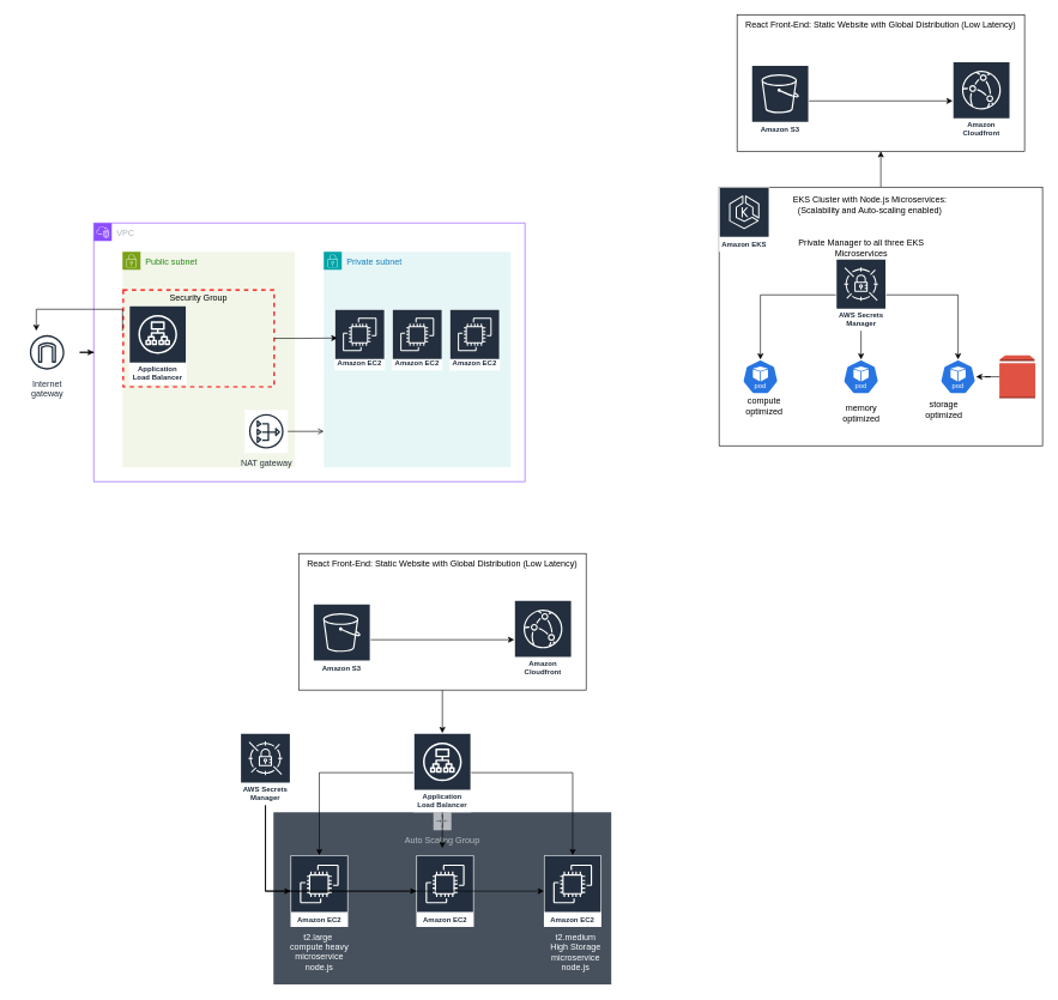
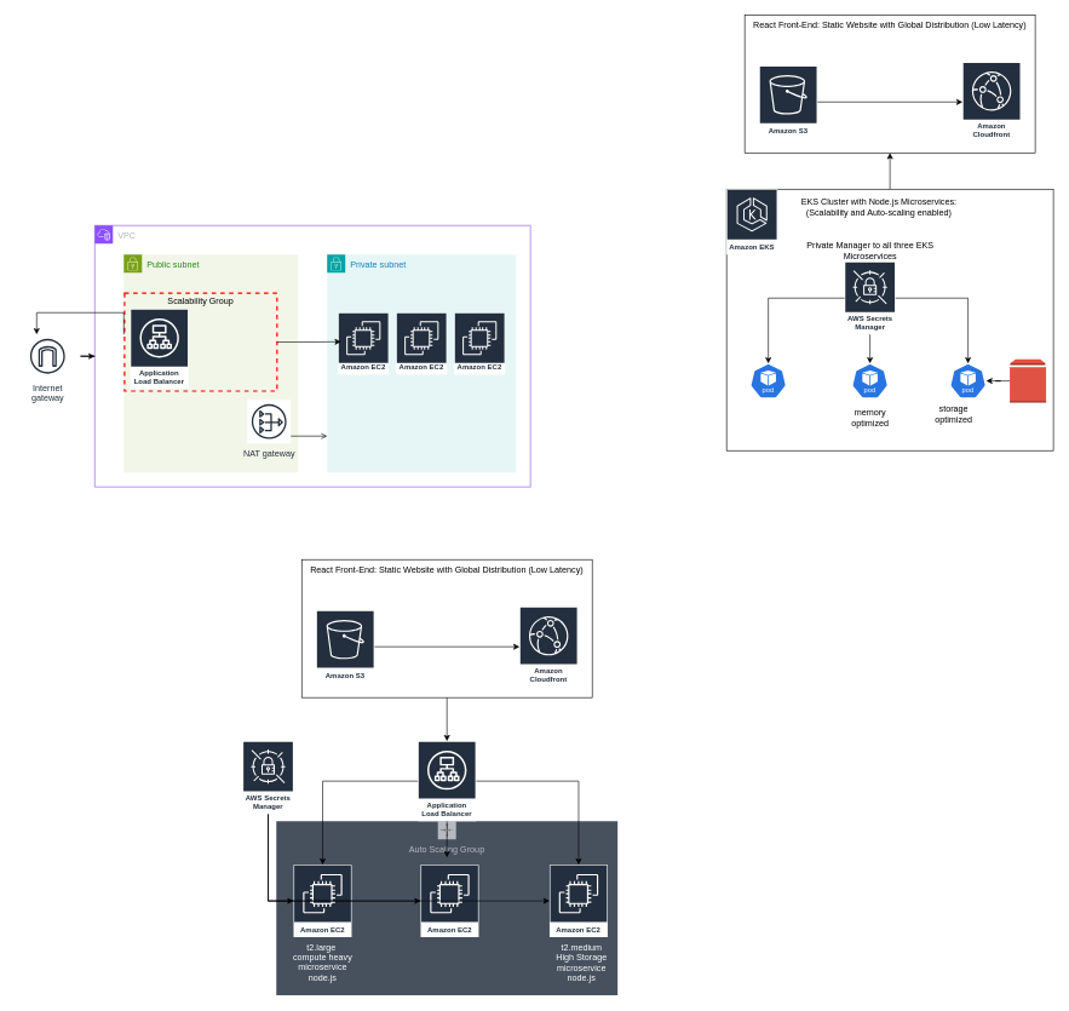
  <mxCell id="0" />
  <mxCell id="1" parent="0" />
  <mxCell id="2" value="Auto Scaling Group" style="sketch=0;outlineConnect=0;gradientColor=none;html=1;whiteSpace=wrap;fontSize=12;fontStyle=0;shape=mxgraph.aws4.groupCenter;grIcon=mxgraph.aws4.group_auto_scaling_group;grStroke=0;strokeColor=#B6BABF;fillColor=#47515E;verticalAlign=top;align=center;fontColor=#B6BABF;dashed=0;spacingTop=25;" vertex="1" parent="1"><mxGeometry x="380" y="1130" width="470" height="240" as="geometry" /></mxCell>
  <mxCell id="3" value="" style="rounded=0;whiteSpace=wrap;html=1;" vertex="1" parent="1"><mxGeometry x="1025" y="20" width="400" height="190" as="geometry" /></mxCell>
  <mxCell id="4" style="edgeStyle=orthogonalEdgeStyle;rounded=0;orthogonalLoop=1;jettySize=auto;html=1;entryX=0.5;entryY=1;entryDx=0;entryDy=0;" edge="1" parent="1" source="5" target="3"><mxGeometry relative="1" as="geometry" /></mxCell>
  <mxCell id="5" value="" style="rounded=0;whiteSpace=wrap;html=1;" vertex="1" parent="1"><mxGeometry x="1000" y="260" width="450" height="360" as="geometry" /></mxCell>
  <mxCell id="6" value="VPC" style="points=[[0,0],[0.25,0],[0.5,0],[0.75,0],[1,0],[1,0.25],[1,0.5],[1,0.75],[1,1],[0.75,1],[0.5,1],[0.25,1],[0,1],[0,0.75],[0,0.5],[0,0.25]];outlineConnect=0;gradientColor=none;html=1;whiteSpace=wrap;fontSize=12;fontStyle=0;container=1;pointerEvents=0;collapsible=0;recursiveResize=0;shape=mxgraph.aws4.group;grIcon=mxgraph.aws4.group_vpc2;strokeColor=#8C4FFF;fillColor=none;verticalAlign=top;align=left;spacingLeft=30;fontColor=#AAB7B8;dashed=0;" parent="1" vertex="1"><mxGeometry x="130" y="310" width="600" height="360" as="geometry" /></mxCell>
  <mxCell id="7" value="Public subnet" style="points=[[0,0],[0.25,0],[0.5,0],[0.75,0],[1,0],[1,0.25],[1,0.5],[1,0.75],[1,1],[0.75,1],[0.5,1],[0.25,1],[0,1],[0,0.75],[0,0.5],[0,0.25]];outlineConnect=0;gradientColor=none;html=1;whiteSpace=wrap;fontSize=12;fontStyle=0;container=1;pointerEvents=0;collapsible=0;recursiveResize=0;shape=mxgraph.aws4.group;grIcon=mxgraph.aws4.group_security_group;grStroke=0;strokeColor=#7AA116;fillColor=#F2F6E8;verticalAlign=top;align=left;spacingLeft=30;fontColor=#248814;dashed=0;" parent="6" vertex="1"><mxGeometry x="40" y="40" width="240" height="300" as="geometry" /></mxCell>
  <mxCell id="8" value="Application Load Balancer" style="sketch=0;outlineConnect=0;fontColor=#232F3E;gradientColor=none;strokeColor=#ffffff;fillColor=#232F3E;dashed=0;verticalLabelPosition=middle;verticalAlign=bottom;align=center;html=1;whiteSpace=wrap;fontSize=10;fontStyle=1;spacing=3;shape=mxgraph.aws4.productIcon;prIcon=mxgraph.aws4.application_load_balancer;" vertex="1" parent="7"><mxGeometry x="9" y="75" width="80" height="110" as="geometry" /></mxCell>
- <mxCell id="9" value="NAT gateway" style="sketch=0;outlineConnect=0;fontColor=#232F3E;gradientColor=none;strokeColor=#232F3E;fillColor=#ffffff;dashed=0;verticalLabelPosition=bottom;verticalAlign=top;align=center;html=1;fontSize=12;fontStyle=0;aspect=fixed;shape=mxgraph.aws4.resourceIcon;resIcon=mxgraph.aws4.nat_gateway;" vertex="1" parent="7"><mxGeometry x="170" y="220" width="60" height="60" as="geometry" /></mxCell>
- <mxCell id="10" value="Security Group" style="fontStyle=0;verticalAlign=top;align=center;spacingTop=-2;fillColor=none;rounded=0;whiteSpace=wrap;html=1;strokeColor=#FF0000;strokeWidth=2;dashed=1;container=1;collapsible=0;expand=0;recursiveResize=0;" vertex="1" parent="7"><mxGeometry x="1" y="53" width="210" height="135" as="geometry" /></mxCell>
+ <mxCell id="9" value="NAT gateway" style="sketch=0;outlineConnect=0;fontColor=#232F3E;gradientColor=none;strokeColor=#232F3E;fillColor=#ffffff;dashed=0;verticalLabelPosition=bottom;verticalAlign=top;align=center;html=1;fontSize=12;fontStyle=0;aspect=fixed;shape=mxgraph.aws4.resourceIcon;resIcon=mxgraph.aws4.nat_gateway;" vertex="1" parent="7"><mxGeometry x="170" y="200" width="60" height="60" as="geometry" /></mxCell>
+ <mxCell id="10" value="Scalability Group" style="fontStyle=0;verticalAlign=top;align=center;spacingTop=-2;fillColor=none;rounded=0;whiteSpace=wrap;html=1;strokeColor=#FF0000;strokeWidth=2;dashed=1;container=1;collapsible=0;expand=0;recursiveResize=0;" vertex="1" parent="7"><mxGeometry x="1" y="53" width="210" height="135" as="geometry" /></mxCell>
  <mxCell id="11" value="Private subnet" style="points=[[0,0],[0.25,0],[0.5,0],[0.75,0],[1,0],[1,0.25],[1,0.5],[1,0.75],[1,1],[0.75,1],[0.5,1],[0.25,1],[0,1],[0,0.75],[0,0.5],[0,0.25]];outlineConnect=0;gradientColor=none;html=1;whiteSpace=wrap;fontSize=12;fontStyle=0;container=1;pointerEvents=0;collapsible=0;recursiveResize=0;shape=mxgraph.aws4.group;grIcon=mxgraph.aws4.group_security_group;grStroke=0;strokeColor=#00A4A6;fillColor=#E6F6F7;verticalAlign=top;align=left;spacingLeft=30;fontColor=#147EBA;dashed=0;" parent="6" vertex="1"><mxGeometry x="320" y="40" width="260" height="300" as="geometry" /></mxCell>
  <mxCell id="12" value="Amazon EC2" style="sketch=0;outlineConnect=0;fontColor=#232F3E;gradientColor=none;strokeColor=#ffffff;fillColor=#232F3E;dashed=0;verticalLabelPosition=middle;verticalAlign=bottom;align=center;html=1;whiteSpace=wrap;fontSize=10;fontStyle=1;spacing=3;shape=mxgraph.aws4.productIcon;prIcon=mxgraph.aws4.ec2;" vertex="1" parent="11"><mxGeometry x="15" y="80" width="70" height="85" as="geometry" /></mxCell>
  <mxCell id="13" value="Amazon EC2" style="sketch=0;outlineConnect=0;fontColor=#232F3E;gradientColor=none;strokeColor=#ffffff;fillColor=#232F3E;dashed=0;verticalLabelPosition=middle;verticalAlign=bottom;align=center;html=1;whiteSpace=wrap;fontSize=10;fontStyle=1;spacing=3;shape=mxgraph.aws4.productIcon;prIcon=mxgraph.aws4.ec2;" vertex="1" parent="11"><mxGeometry x="95" y="80" width="70" height="85" as="geometry" /></mxCell>
  <mxCell id="14" value="Amazon EC2" style="sketch=0;outlineConnect=0;fontColor=#232F3E;gradientColor=none;strokeColor=#ffffff;fillColor=#232F3E;dashed=0;verticalLabelPosition=middle;verticalAlign=bottom;align=center;html=1;whiteSpace=wrap;fontSize=10;fontStyle=1;spacing=3;shape=mxgraph.aws4.productIcon;prIcon=mxgraph.aws4.ec2;" vertex="1" parent="11"><mxGeometry x="175" y="80" width="70" height="85" as="geometry" /></mxCell>
  <mxCell id="15" style="edgeStyle=orthogonalEdgeStyle;rounded=0;orthogonalLoop=1;jettySize=auto;html=1;endArrow=open;" edge="1" parent="6" source="9" target="11"><mxGeometry relative="1" as="geometry"><Array as="points"><mxPoint x="310" y="290" /><mxPoint x="310" y="290" /></Array></mxGeometry></mxCell>
  <mxCell id="16" style="edgeStyle=orthogonalEdgeStyle;rounded=0;orthogonalLoop=1;jettySize=auto;html=1;entryX=0.057;entryY=0.471;entryDx=0;entryDy=0;entryPerimeter=0;" edge="1" parent="6" source="10" target="12"><mxGeometry relative="1" as="geometry" /></mxCell>
  <mxCell id="17" value="Amazon EKS" style="sketch=0;outlineConnect=0;fontColor=#232F3E;gradientColor=none;strokeColor=#ffffff;fillColor=#232F3E;dashed=0;verticalLabelPosition=middle;verticalAlign=bottom;align=center;html=1;whiteSpace=wrap;fontSize=10;fontStyle=1;spacing=3;shape=mxgraph.aws4.productIcon;prIcon=mxgraph.aws4.eks;" vertex="1" parent="1"><mxGeometry x="1000" y="260" width="70" height="90" as="geometry" /></mxCell>
  <mxCell id="18" style="edgeStyle=orthogonalEdgeStyle;rounded=0;orthogonalLoop=1;jettySize=auto;html=1;" edge="1" parent="1" source="21"><mxGeometry relative="1" as="geometry"><mxPoint x="615" y="1180" as="targetPoint" /></mxGeometry></mxCell>
  <mxCell id="19" style="edgeStyle=orthogonalEdgeStyle;rounded=0;orthogonalLoop=1;jettySize=auto;html=1;" edge="1" parent="1" source="21" target="48"><mxGeometry relative="1" as="geometry" /></mxCell>
  <mxCell id="20" style="edgeStyle=orthogonalEdgeStyle;rounded=0;orthogonalLoop=1;jettySize=auto;html=1;" edge="1" parent="1" source="21" target="46"><mxGeometry relative="1" as="geometry" /></mxCell>
  <mxCell id="21" value="Application Load Balancer" style="sketch=0;outlineConnect=0;fontColor=#232F3E;gradientColor=none;strokeColor=#ffffff;fillColor=#232F3E;dashed=0;verticalLabelPosition=middle;verticalAlign=bottom;align=center;html=1;whiteSpace=wrap;fontSize=10;fontStyle=1;spacing=3;shape=mxgraph.aws4.productIcon;prIcon=mxgraph.aws4.application_load_balancer;" vertex="1" parent="1"><mxGeometry x="575" y="1020" width="80" height="110" as="geometry" /></mxCell>
  <mxCell id="22" value="Amazon Cloudfront" style="sketch=0;outlineConnect=0;fontColor=#232F3E;gradientColor=none;strokeColor=#ffffff;fillColor=#232F3E;dashed=0;verticalLabelPosition=middle;verticalAlign=bottom;align=center;html=1;whiteSpace=wrap;fontSize=10;fontStyle=1;spacing=3;shape=mxgraph.aws4.productIcon;prIcon=mxgraph.aws4.cloudfront;" vertex="1" parent="1"><mxGeometry x="1325" y="85" width="80" height="110" as="geometry" /></mxCell>
  <mxCell id="23" style="edgeStyle=orthogonalEdgeStyle;rounded=0;orthogonalLoop=1;jettySize=auto;html=1;" edge="1" parent="1" source="24" target="22"><mxGeometry relative="1" as="geometry" /></mxCell>
  <mxCell id="24" value="Amazon S3" style="sketch=0;outlineConnect=0;fontColor=#232F3E;gradientColor=none;strokeColor=#ffffff;fillColor=#232F3E;dashed=0;verticalLabelPosition=middle;verticalAlign=bottom;align=center;html=1;whiteSpace=wrap;fontSize=10;fontStyle=1;spacing=3;shape=mxgraph.aws4.productIcon;prIcon=mxgraph.aws4.s3;" vertex="1" parent="1"><mxGeometry x="1045" y="90" width="80" height="100" as="geometry" /></mxCell>
  <mxCell id="25" value="AWS Secrets Manager" style="sketch=0;outlineConnect=0;fontColor=#232F3E;gradientColor=none;strokeColor=#ffffff;fillColor=#232F3E;dashed=0;verticalLabelPosition=middle;verticalAlign=bottom;align=center;html=1;whiteSpace=wrap;fontSize=10;fontStyle=1;spacing=3;shape=mxgraph.aws4.productIcon;prIcon=mxgraph.aws4.secrets_manager;" vertex="1" parent="1"><mxGeometry x="1162.5" y="360" width="70" height="100" as="geometry" /></mxCell>
  <mxCell id="26" value="React Front-End: Static Website with Global Distribution (Low Latency)" style="text;html=1;align=center;verticalAlign=middle;whiteSpace=wrap;rounded=0;" vertex="1" parent="1"><mxGeometry x="1020" y="20" width="410" height="30" as="geometry" /></mxCell>
  <mxCell id="27" value="EKS Cluster with Node.js&amp;nbsp;Microservices: (Scalability and Auto-scaling enabled)" style="text;html=1;align=center;verticalAlign=middle;whiteSpace=wrap;rounded=0;" vertex="1" parent="1"><mxGeometry x="1100" y="270" width="220" height="30" as="geometry" /></mxCell>
  <mxCell id="28" value="" style="aspect=fixed;sketch=0;html=1;dashed=0;whitespace=wrap;verticalLabelPosition=bottom;verticalAlign=top;fillColor=#2875E2;strokeColor=#ffffff;points=[[0.005,0.63,0],[0.1,0.2,0],[0.9,0.2,0],[0.5,0,0],[0.995,0.63,0],[0.72,0.99,0],[0.5,1,0],[0.28,0.99,0]];shape=mxgraph.kubernetes.icon2;kubernetesLabel=1;prIcon=pod" vertex="1" parent="1"><mxGeometry x="1032.5" y="500" width="50" height="48" as="geometry" /></mxCell>
  <mxCell id="29" value="" style="aspect=fixed;sketch=0;html=1;dashed=0;whitespace=wrap;verticalLabelPosition=bottom;verticalAlign=top;fillColor=#2875E2;strokeColor=#ffffff;points=[[0.005,0.63,0],[0.1,0.2,0],[0.9,0.2,0],[0.5,0,0],[0.995,0.63,0],[0.72,0.99,0],[0.5,1,0],[0.28,0.99,0]];shape=mxgraph.kubernetes.icon2;kubernetesLabel=1;prIcon=pod" vertex="1" parent="1"><mxGeometry x="1172.5" y="500" width="50" height="48" as="geometry" /></mxCell>
  <mxCell id="30" value="" style="aspect=fixed;sketch=0;html=1;dashed=0;whitespace=wrap;verticalLabelPosition=bottom;verticalAlign=top;fillColor=#2875E2;strokeColor=#ffffff;points=[[0.005,0.63,0],[0.1,0.2,0],[0.9,0.2,0],[0.5,0,0],[0.995,0.63,0],[0.72,0.99,0],[0.5,1,0],[0.28,0.99,0]];shape=mxgraph.kubernetes.icon2;kubernetesLabel=1;prIcon=pod" vertex="1" parent="1"><mxGeometry x="1307.5" y="500" width="50" height="48" as="geometry" /></mxCell>
- <mxCell id="31" value="compute optimized" style="text;html=1;align=center;verticalAlign=middle;whiteSpace=wrap;rounded=0;" vertex="1" parent="1"><mxGeometry x="1027.5" y="550" width="70" height="30" as="geometry" /></mxCell>
  <mxCell id="32" value="memory optimized" style="text;html=1;align=center;verticalAlign=middle;whiteSpace=wrap;rounded=0;" vertex="1" parent="1"><mxGeometry x="1162.5" y="560" width="70" height="30" as="geometry" /></mxCell>
  <mxCell id="33" value="storage optimized" style="text;html=1;align=center;verticalAlign=middle;whiteSpace=wrap;rounded=0;" vertex="1" parent="1"><mxGeometry x="1277.5" y="555" width="70" height="30" as="geometry" /></mxCell>
  <mxCell id="34" style="edgeStyle=orthogonalEdgeStyle;rounded=0;orthogonalLoop=1;jettySize=auto;html=1;entryX=0.5;entryY=0;entryDx=0;entryDy=0;entryPerimeter=0;" edge="1" parent="1" source="25" target="29"><mxGeometry relative="1" as="geometry" /></mxCell>
  <mxCell id="35" style="edgeStyle=orthogonalEdgeStyle;rounded=0;orthogonalLoop=1;jettySize=auto;html=1;entryX=0.5;entryY=0;entryDx=0;entryDy=0;entryPerimeter=0;" edge="1" parent="1" source="25" target="30"><mxGeometry relative="1" as="geometry" /></mxCell>
  <mxCell id="36" style="edgeStyle=orthogonalEdgeStyle;rounded=0;orthogonalLoop=1;jettySize=auto;html=1;entryX=0.5;entryY=0;entryDx=0;entryDy=0;entryPerimeter=0;" edge="1" parent="1" source="25" target="28"><mxGeometry relative="1" as="geometry" /></mxCell>
  <mxCell id="37" value="Private Manager to all three EKS Microservices" style="text;html=1;align=center;verticalAlign=middle;whiteSpace=wrap;rounded=0;" vertex="1" parent="1"><mxGeometry x="1087.5" y="329" width="220" height="30" as="geometry" /></mxCell>
  <mxCell id="38" style="edgeStyle=orthogonalEdgeStyle;rounded=0;orthogonalLoop=1;jettySize=auto;html=1;" edge="1" parent="1" source="39" target="30"><mxGeometry relative="1" as="geometry" /></mxCell>
  <mxCell id="39" value="" style="outlineConnect=0;dashed=0;verticalLabelPosition=bottom;verticalAlign=top;align=center;html=1;shape=mxgraph.aws3.volume;fillColor=#E05243;gradientColor=none;" vertex="1" parent="1"><mxGeometry x="1390" y="494" width="50" height="60" as="geometry" /></mxCell>
  <mxCell id="40" style="edgeStyle=orthogonalEdgeStyle;rounded=0;orthogonalLoop=1;jettySize=auto;html=1;" edge="1" parent="1" source="41" target="21"><mxGeometry relative="1" as="geometry" /></mxCell>
  <mxCell id="41" value="" style="rounded=0;whiteSpace=wrap;html=1;" vertex="1" parent="1"><mxGeometry x="415" y="770" width="400" height="190" as="geometry" /></mxCell>
  <mxCell id="42" value="Amazon Cloudfront" style="sketch=0;outlineConnect=0;fontColor=#232F3E;gradientColor=none;strokeColor=#ffffff;fillColor=#232F3E;dashed=0;verticalLabelPosition=middle;verticalAlign=bottom;align=center;html=1;whiteSpace=wrap;fontSize=10;fontStyle=1;spacing=3;shape=mxgraph.aws4.productIcon;prIcon=mxgraph.aws4.cloudfront;" vertex="1" parent="1"><mxGeometry x="715" y="835" width="80" height="110" as="geometry" /></mxCell>
  <mxCell id="43" style="edgeStyle=orthogonalEdgeStyle;rounded=0;orthogonalLoop=1;jettySize=auto;html=1;" edge="1" parent="1" source="44" target="42"><mxGeometry relative="1" as="geometry" /></mxCell>
  <mxCell id="44" value="Amazon S3" style="sketch=0;outlineConnect=0;fontColor=#232F3E;gradientColor=none;strokeColor=#ffffff;fillColor=#232F3E;dashed=0;verticalLabelPosition=middle;verticalAlign=bottom;align=center;html=1;whiteSpace=wrap;fontSize=10;fontStyle=1;spacing=3;shape=mxgraph.aws4.productIcon;prIcon=mxgraph.aws4.s3;" vertex="1" parent="1"><mxGeometry x="435" y="840" width="80" height="100" as="geometry" /></mxCell>
  <mxCell id="45" value="React Front-End: Static Website with Global Distribution (Low Latency)" style="text;html=1;align=center;verticalAlign=middle;whiteSpace=wrap;rounded=0;" vertex="1" parent="1"><mxGeometry x="410" y="770" width="410" height="30" as="geometry" /></mxCell>
  <mxCell id="46" value="Amazon EC2" style="sketch=0;outlineConnect=0;fontColor=#232F3E;gradientColor=none;strokeColor=#ffffff;fillColor=#232F3E;dashed=0;verticalLabelPosition=middle;verticalAlign=bottom;align=center;html=1;whiteSpace=wrap;fontSize=10;fontStyle=1;spacing=3;shape=mxgraph.aws4.productIcon;prIcon=mxgraph.aws4.ec2;" vertex="1" parent="1"><mxGeometry x="403.75" y="1190" width="80" height="100" as="geometry" /></mxCell>
  <mxCell id="47" value="Amazon EC2" style="sketch=0;outlineConnect=0;fontColor=#232F3E;gradientColor=none;strokeColor=#ffffff;fillColor=#232F3E;dashed=0;verticalLabelPosition=middle;verticalAlign=bottom;align=center;html=1;whiteSpace=wrap;fontSize=10;fontStyle=1;spacing=3;shape=mxgraph.aws4.productIcon;prIcon=mxgraph.aws4.ec2;" vertex="1" parent="1"><mxGeometry x="578.75" y="1190" width="80" height="100" as="geometry" /></mxCell>
  <mxCell id="48" value="Amazon EC2" style="sketch=0;outlineConnect=0;fontColor=#232F3E;gradientColor=none;strokeColor=#ffffff;fillColor=#232F3E;dashed=0;verticalLabelPosition=middle;verticalAlign=bottom;align=center;html=1;whiteSpace=wrap;fontSize=10;fontStyle=1;spacing=3;shape=mxgraph.aws4.productIcon;prIcon=mxgraph.aws4.ec2;" vertex="1" parent="1"><mxGeometry x="756.25" y="1190" width="80" height="100" as="geometry" /></mxCell>
  <mxCell id="49" value="t2.large&amp;nbsp;&lt;div&gt;compute heavy microservice&lt;div&gt;node.js&lt;/div&gt;&lt;div&gt;&lt;br&gt;&lt;/div&gt;&lt;/div&gt;" style="text;html=1;align=center;verticalAlign=middle;whiteSpace=wrap;rounded=0;fontColor=#FFFFFF;" vertex="1" parent="1"><mxGeometry x="393.75" y="1317" width="100" height="30" as="geometry" /></mxCell>
  <mxCell id="50" value="t2.medium High Storage microservice node.js" style="text;html=1;align=center;verticalAlign=middle;whiteSpace=wrap;rounded=0;fontColor=#FFFFFF;" vertex="1" parent="1"><mxGeometry x="761.25" y="1310" width="78.75" height="30" as="geometry" /></mxCell>
  <mxCell id="51" style="edgeStyle=orthogonalEdgeStyle;rounded=0;orthogonalLoop=1;jettySize=auto;html=1;" edge="1" parent="1" source="54" target="46"><mxGeometry relative="1" as="geometry"><Array as="points"><mxPoint x="369" y="1240" /></Array></mxGeometry></mxCell>
  <mxCell id="52" style="edgeStyle=orthogonalEdgeStyle;rounded=0;orthogonalLoop=1;jettySize=auto;html=1;" edge="1" parent="1" source="54" target="47"><mxGeometry relative="1" as="geometry"><Array as="points"><mxPoint x="369" y="1240" /></Array></mxGeometry></mxCell>
  <mxCell id="53" style="edgeStyle=orthogonalEdgeStyle;rounded=0;orthogonalLoop=1;jettySize=auto;html=1;" edge="1" parent="1" source="54" target="48"><mxGeometry relative="1" as="geometry"><Array as="points"><mxPoint x="369" y="1240" /></Array></mxGeometry></mxCell>
  <mxCell id="54" value="AWS Secrets Manager" style="sketch=0;outlineConnect=0;fontColor=#232F3E;gradientColor=none;strokeColor=#ffffff;fillColor=#232F3E;dashed=0;verticalLabelPosition=middle;verticalAlign=bottom;align=center;html=1;whiteSpace=wrap;fontSize=10;fontStyle=1;spacing=3;shape=mxgraph.aws4.productIcon;prIcon=mxgraph.aws4.secrets_manager;" vertex="1" parent="1"><mxGeometry x="333.75" y="1020" width="70" height="100" as="geometry" /></mxCell>
  <mxCell id="55" style="edgeStyle=orthogonalEdgeStyle;rounded=0;orthogonalLoop=1;jettySize=auto;html=1;entryX=0;entryY=0.5;entryDx=0;entryDy=0;" edge="1" parent="1" source="56" target="6"><mxGeometry relative="1" as="geometry" /></mxCell>
  <mxCell id="56" value="Internet&#10;gateway" style="sketch=0;outlineConnect=0;fontColor=#232F3E;gradientColor=none;strokeColor=#232F3E;fillColor=#ffffff;dashed=0;verticalLabelPosition=bottom;verticalAlign=top;align=center;html=1;fontSize=12;fontStyle=0;aspect=fixed;shape=mxgraph.aws4.resourceIcon;resIcon=mxgraph.aws4.internet_gateway;" vertex="1" parent="1"><mxGeometry x="20" y="460" width="90" height="60" as="geometry" /></mxCell>
  <mxCell id="57" style="edgeStyle=orthogonalEdgeStyle;rounded=0;orthogonalLoop=1;jettySize=auto;html=1;" edge="1" parent="1" target="56"><mxGeometry relative="1" as="geometry"><mxPoint x="170" y="460" as="sourcePoint" /><mxPoint x="50" y="470" as="targetPoint" /><Array as="points"><mxPoint x="170" y="430" /><mxPoint x="50" y="430" /></Array></mxGeometry></mxCell>
